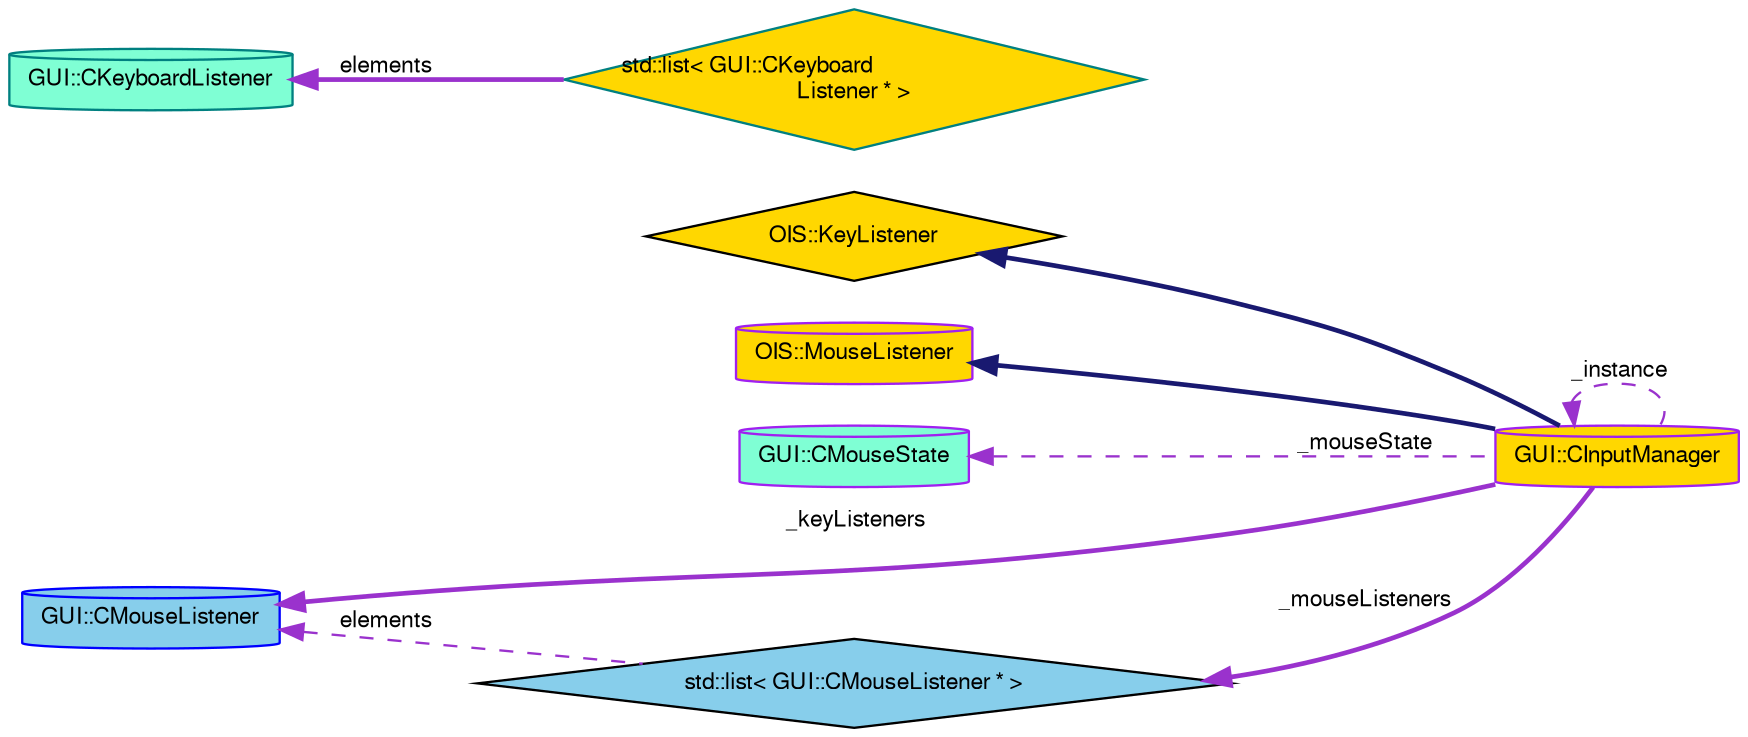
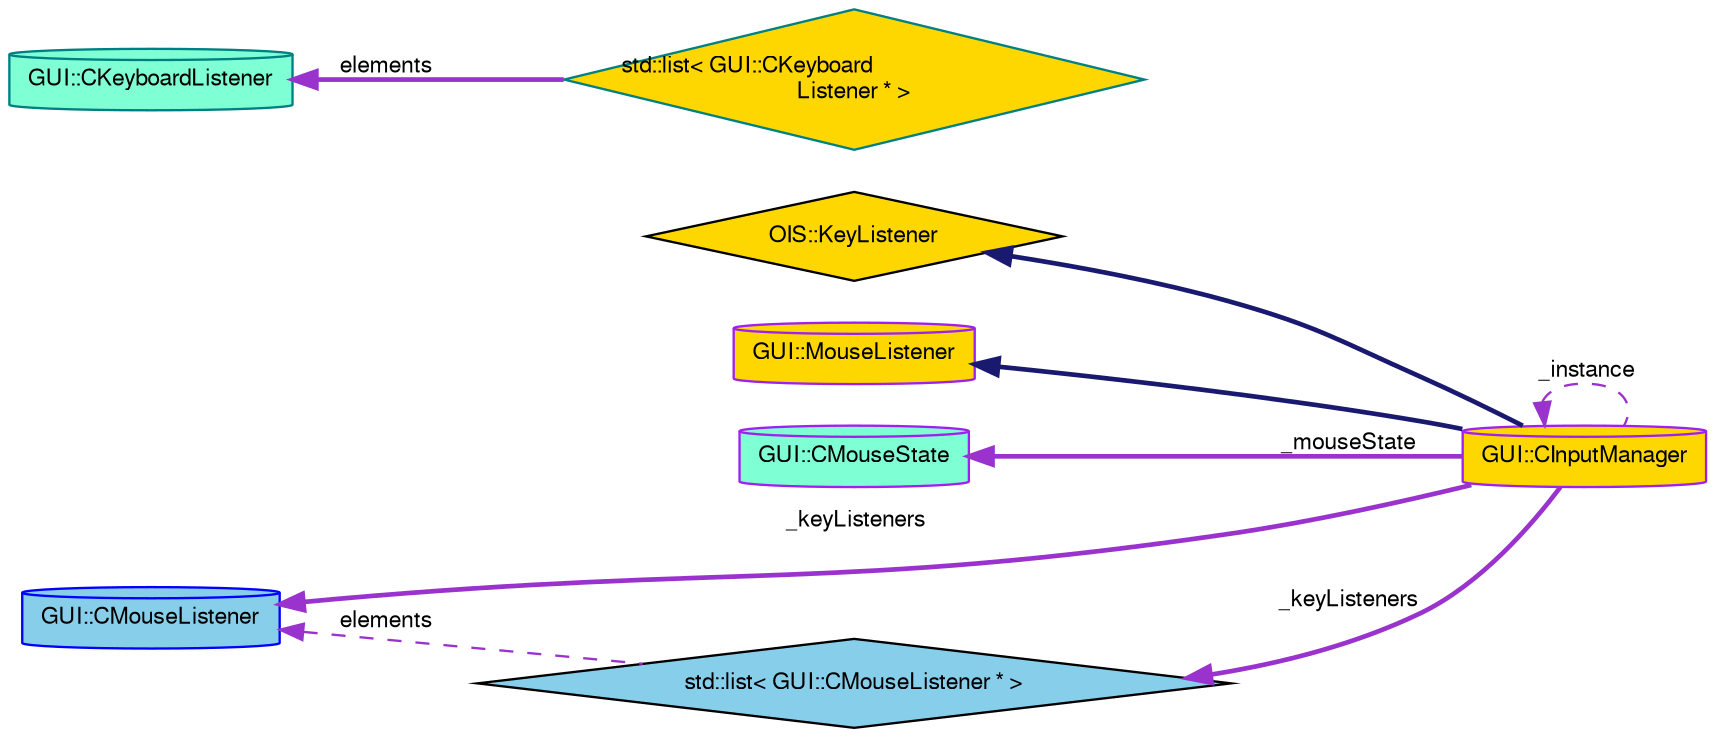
  digraph {
    rankdir=LR
    node [color=purple fillcolor=gold fontname=FreeSans fontsize=10 shape=cylinder style=filled]
    edge [color=darkorchid3 dir=back fontname=FreeSans fontsize=10 labelfontname=FreeSans labelfontsize=10 style=bold]
    n1 [fontcolor=black height=0.2 label="GUI::CInputManager" width=0.4]
    n2 [color=black height=0.2 label="OIS::KeyListener" shape=diamond width=0.4]
-   n3 [height=0.2 label="OIS::MouseListener" width=0.4]
+   n3 [height=0.2 label="GUI::MouseListener" width=0.4]
    n4 [fillcolor=aquamarine height=0.2 label="GUI::CMouseState" width=0.4]
    n5 [color=black fillcolor=skyblue height=0.2 label="std::list\< GUI::CMouseListener * \>" shape=diamond width=0.4]
    n6 [color=blue fillcolor=skyblue height=0.2 label="GUI::CMouseListener" width=0.4]
    n7 [color=teal height=0.2 label="std::list\< GUI::CKeyboard\lListener * \>" shape=diamond width=0.4]
    n8 [color=teal fillcolor=aquamarine height=0.2 label="GUI::CKeyboardListener" width=0.4]
    n1 -> n1 [label=" _instance" style=dashed]
    n2 -> n1 [color=midnightblue]
    n3 -> n1 [color=midnightblue]
-   n4 -> n1 [label=" _mouseState" style=dashed]
-   n5 -> n1 [label=" _mouseListeners"]
+   n4 -> n1 [label=" _mouseState"]
+   n5 -> n1 [label=" _keyListeners"]
    n6 -> n1 [label=" _keyListeners"]
    n6 -> n5 [label=" elements" style=dashed]
    n8 -> n7 [label=" elements"]
  }
